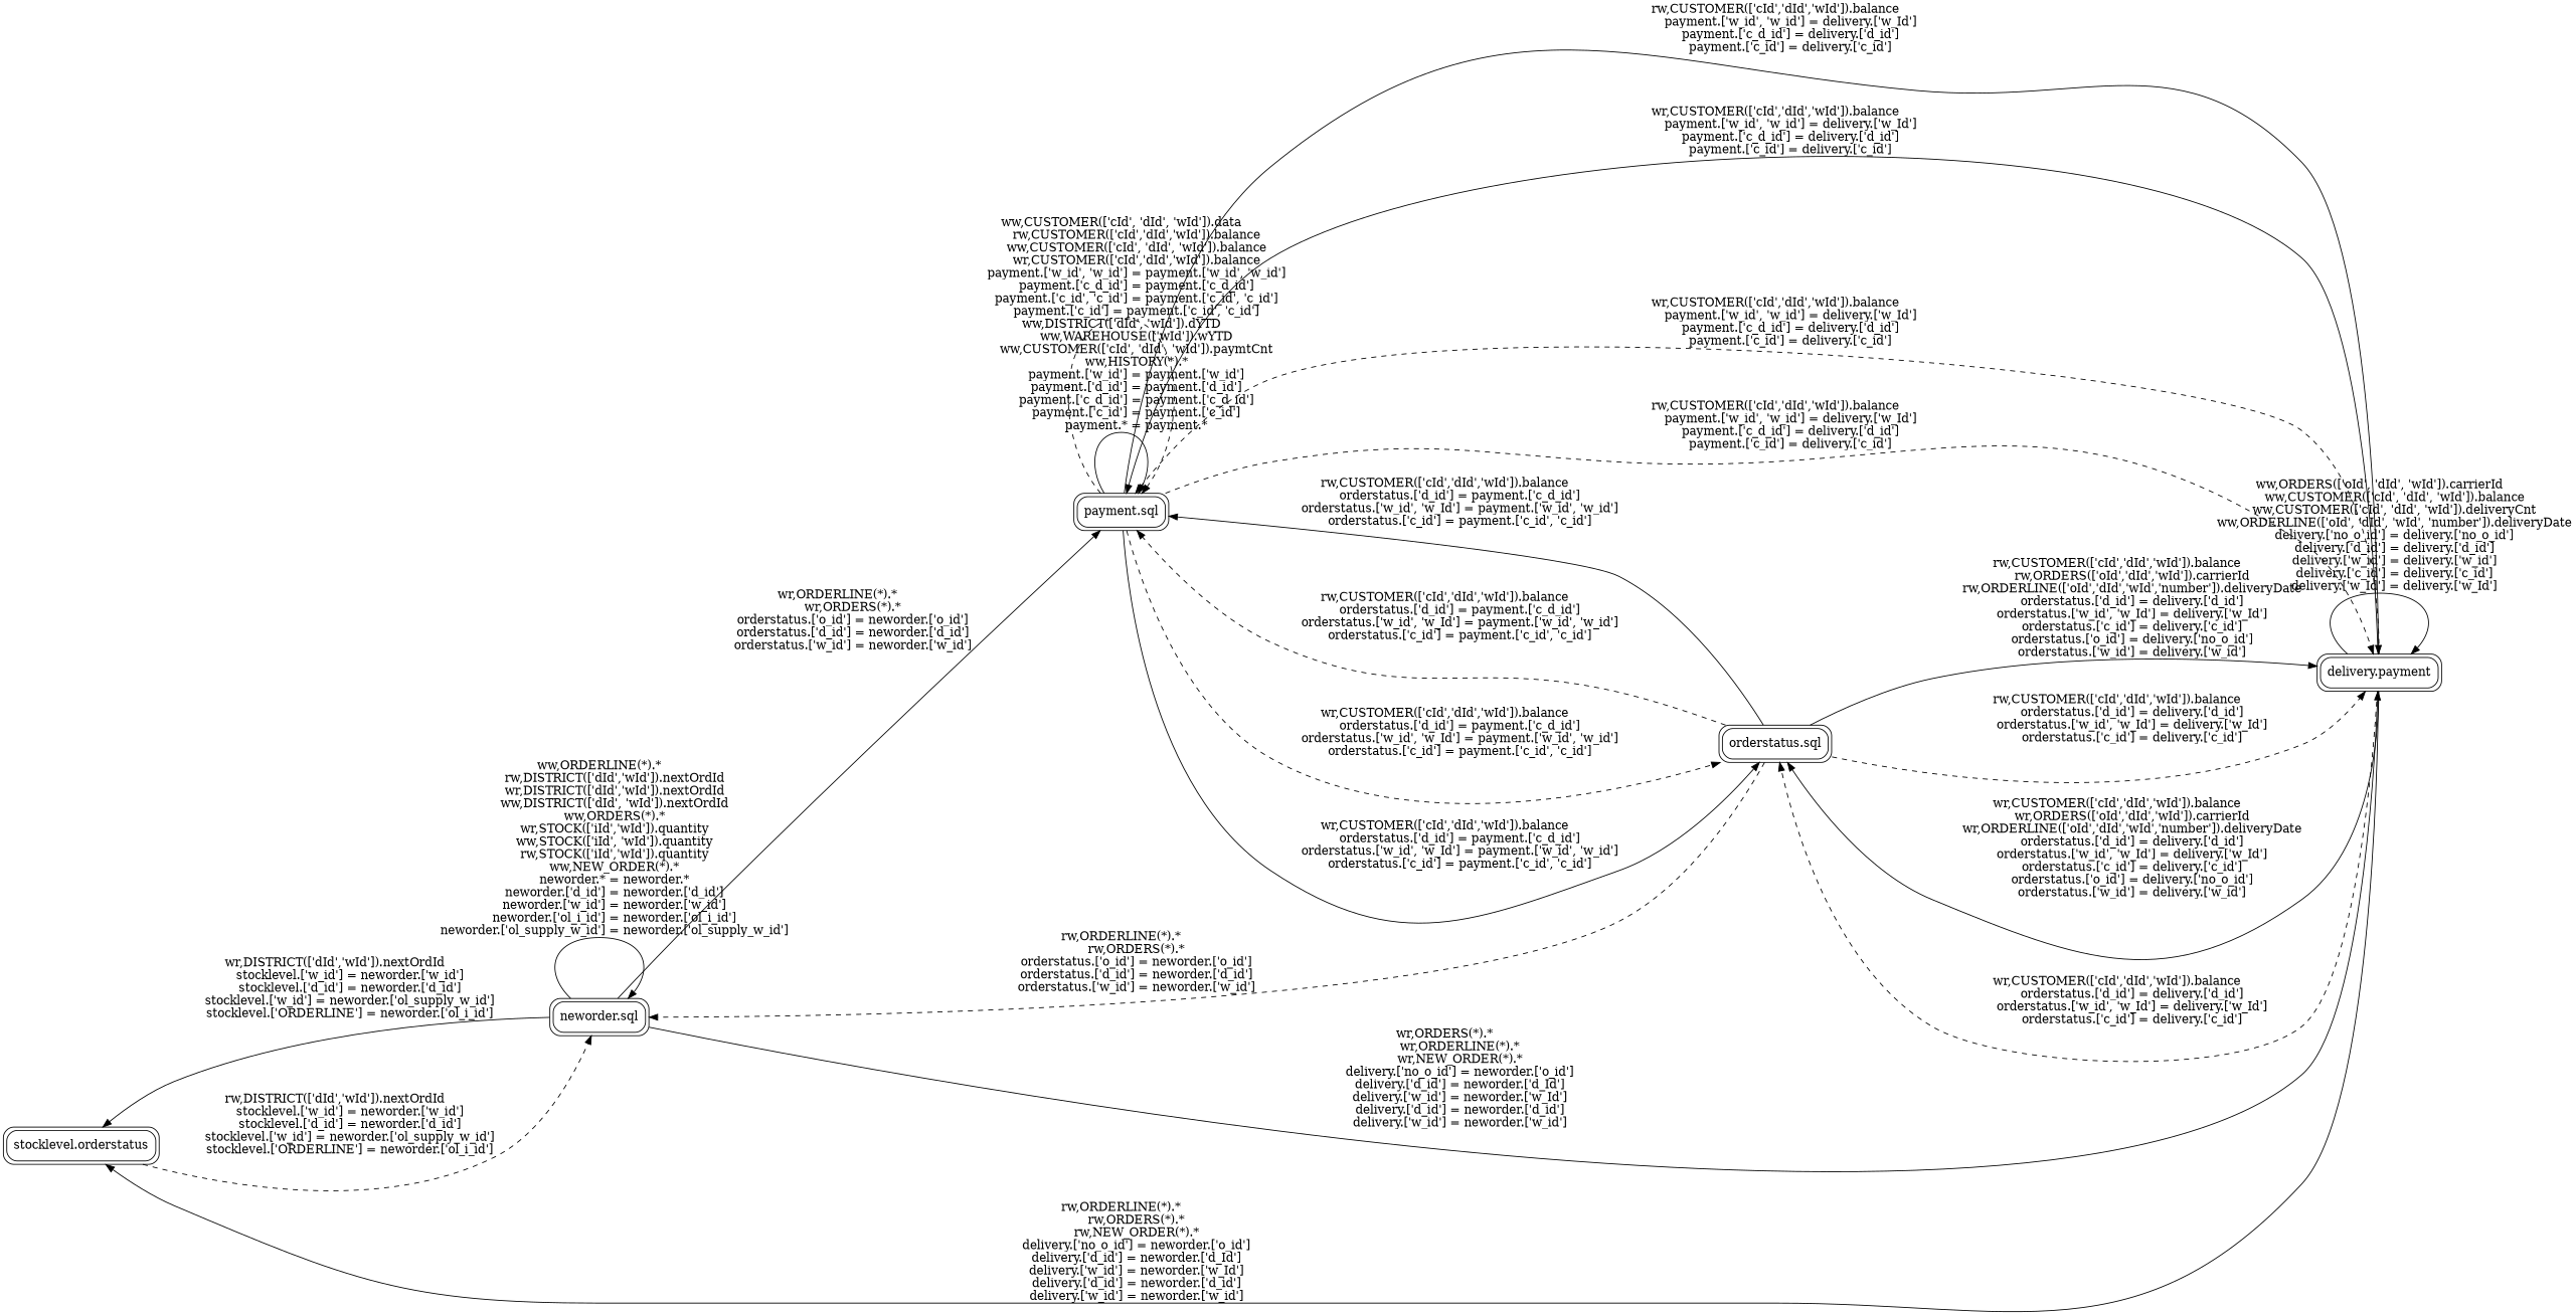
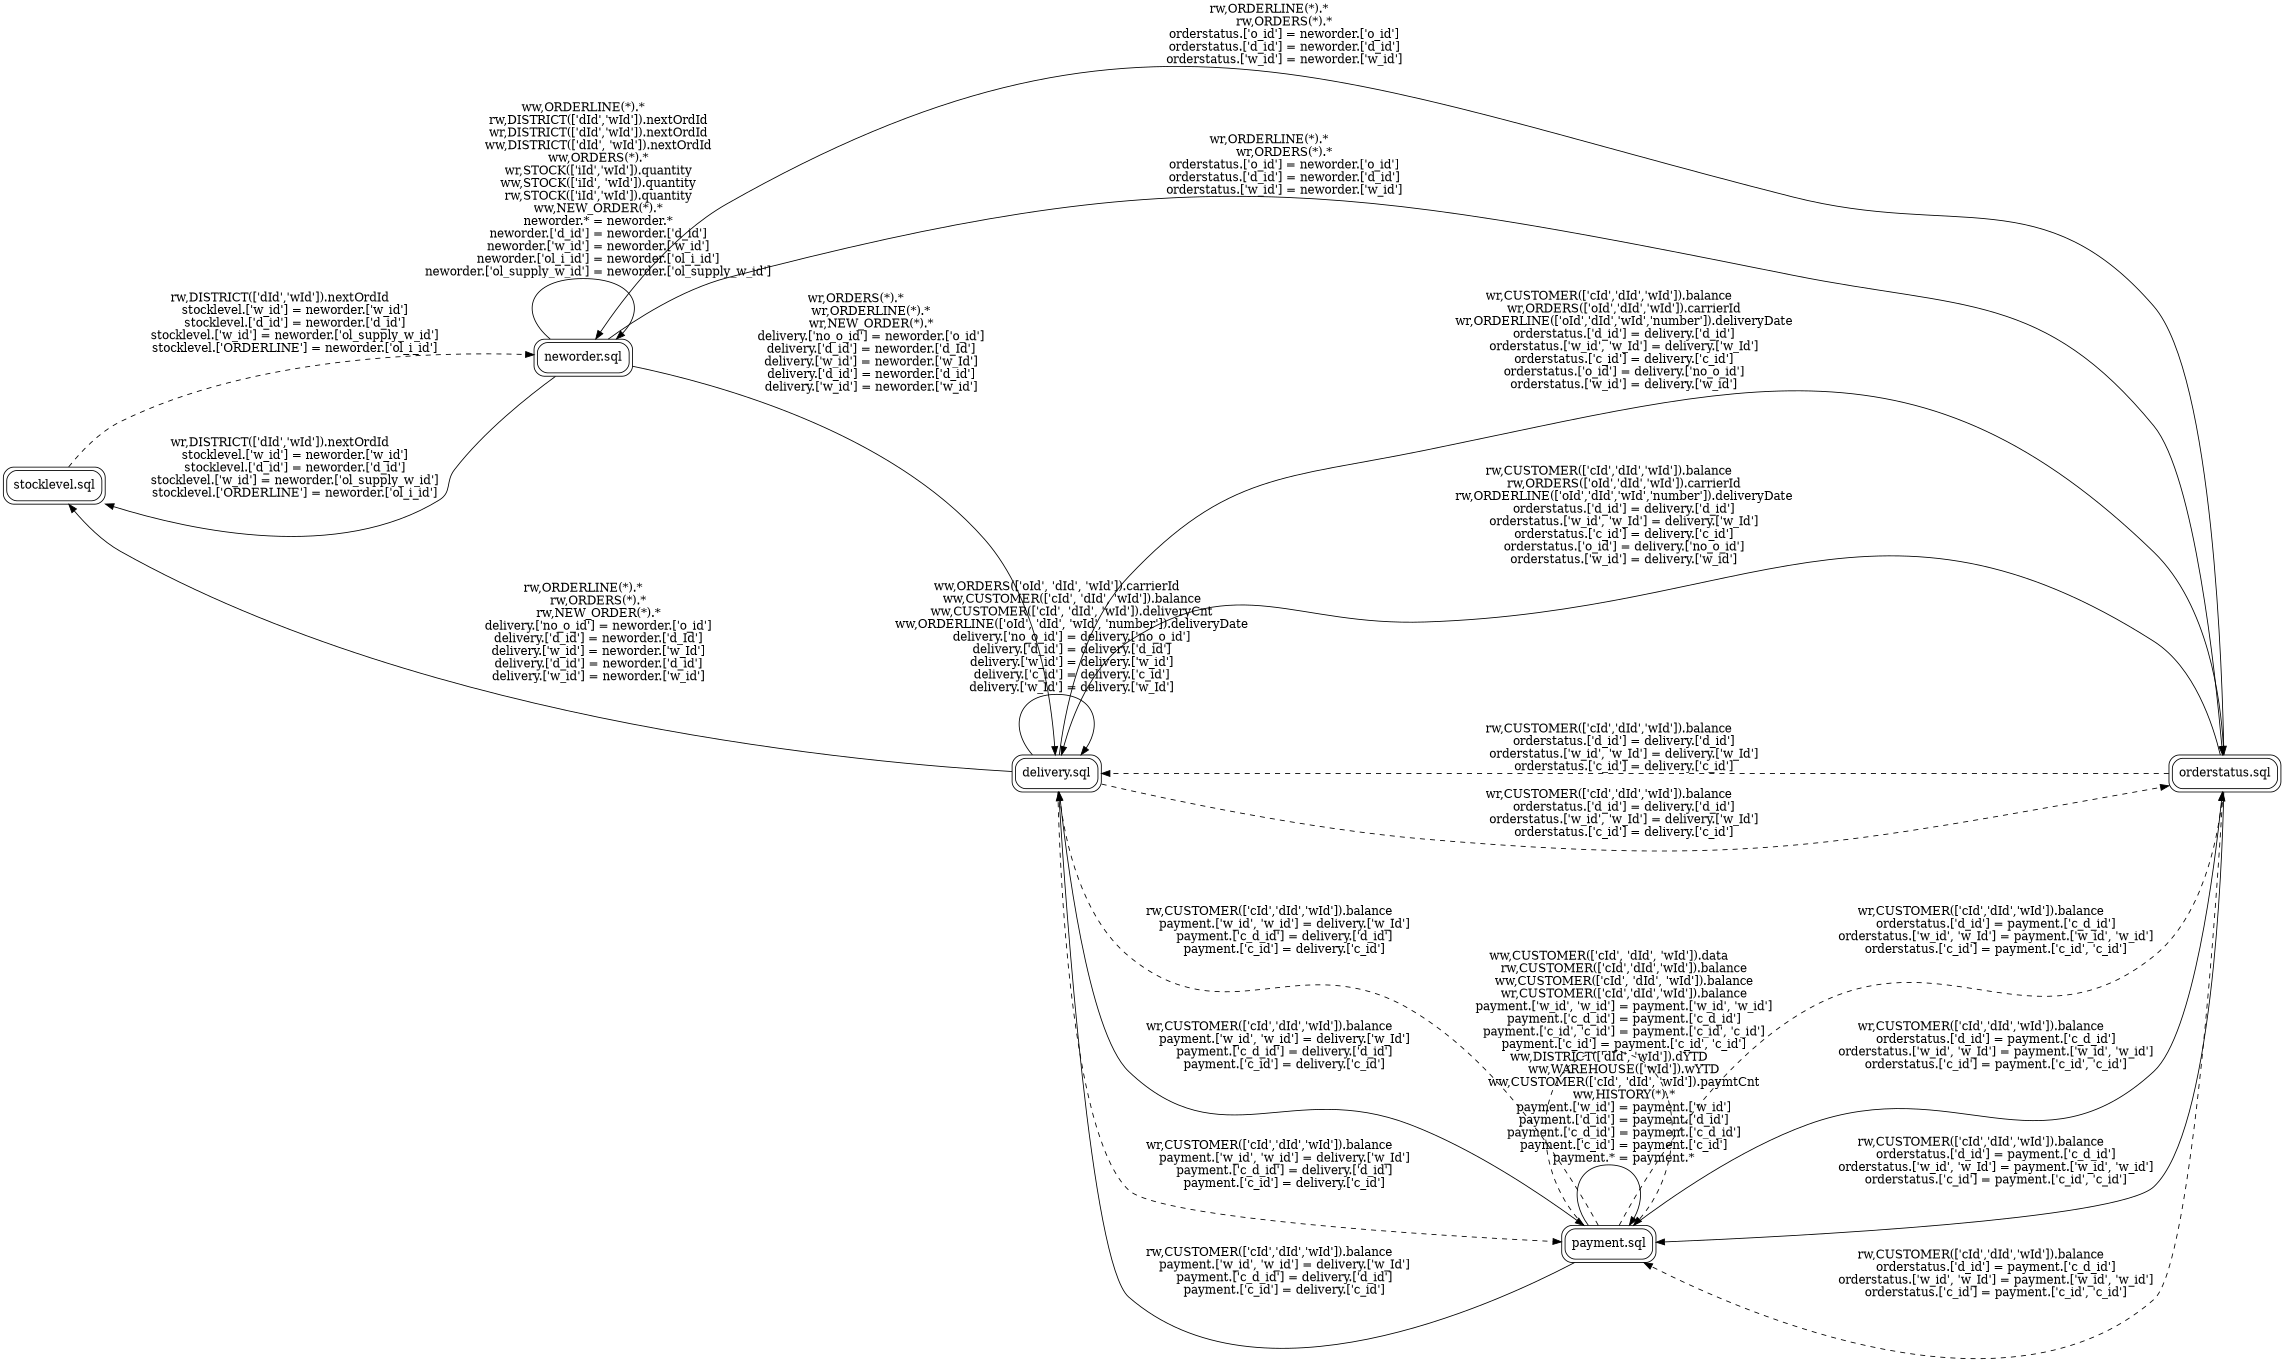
  digraph {
    nodesep=1.0
    rankdir=LR
    node [peripheries=2 shape=box style=rounded]
    edge [color=black style=solid]
-   "stocklevel.sql" [label="stocklevel.orderstatus"]
+   "stocklevel.sql"
    "neworder.sql"
    "orderstatus.sql"
-   "delivery.sql" [label="delivery.payment"]
+   "delivery.sql"
    "payment.sql"
    "stocklevel.sql" -> "neworder.sql" [label="rw,DISTRICT(['dId','wId']).nextOrdId\n	stocklevel.['w_id'] = neworder.['w_id']\n	stocklevel.['d_id'] = neworder.['d_id']\n	stocklevel.['w_id'] = neworder.['ol_supply_w_id']\n	stocklevel.['ORDERLINE'] = neworder.['ol_i_id']" style=dashed]
    "neworder.sql" -> "stocklevel.sql" [label="wr,DISTRICT(['dId','wId']).nextOrdId\n	stocklevel.['w_id'] = neworder.['w_id']\n	stocklevel.['d_id'] = neworder.['d_id']\n	stocklevel.['w_id'] = neworder.['ol_supply_w_id']\n	stocklevel.['ORDERLINE'] = neworder.['ol_i_id']"]
    "neworder.sql" -> "neworder.sql" [label="ww,ORDERLINE(*).*\n	rw,DISTRICT(['dId','wId']).nextOrdId\n	wr,DISTRICT(['dId','wId']).nextOrdId\n	ww,DISTRICT(['dId', 'wId']).nextOrdId\n	ww,ORDERS(*).*\n	wr,STOCK(['iId','wId']).quantity\n	ww,STOCK(['iId', 'wId']).quantity\n	rw,STOCK(['iId','wId']).quantity\n	ww,NEW_ORDER(*).*\n	neworder.* = neworder.*\n	neworder.['d_id'] = neworder.['d_id']\n	neworder.['w_id'] = neworder.['w_id']\n	neworder.['ol_i_id'] = neworder.['ol_i_id']\n	neworder.['ol_supply_w_id'] = neworder.['ol_supply_w_id']"]
-   "neworder.sql" -> "payment.sql" [label="wr,ORDERLINE(*).*\n	wr,ORDERS(*).*\n	orderstatus.['o_id'] = neworder.['o_id']\n	orderstatus.['d_id'] = neworder.['d_id']\n	orderstatus.['w_id'] = neworder.['w_id']"]
+   "neworder.sql" -> "orderstatus.sql" [label="wr,ORDERLINE(*).*\n	wr,ORDERS(*).*\n	orderstatus.['o_id'] = neworder.['o_id']\n	orderstatus.['d_id'] = neworder.['d_id']\n	orderstatus.['w_id'] = neworder.['w_id']"]
    "neworder.sql" -> "delivery.sql" [label="wr,ORDERS(*).*\n	wr,ORDERLINE(*).*\n	wr,NEW_ORDER(*).*\n	delivery.['no_o_id'] = neworder.['o_id']\n	delivery.['d_id'] = neworder.['d_Id']\n	delivery.['w_id'] = neworder.['w_Id']\n	delivery.['d_id'] = neworder.['d_id']\n	delivery.['w_id'] = neworder.['w_id']"]
-   "orderstatus.sql" -> "neworder.sql" [label="rw,ORDERLINE(*).*\n	rw,ORDERS(*).*\n	orderstatus.['o_id'] = neworder.['o_id']\n	orderstatus.['d_id'] = neworder.['d_id']\n	orderstatus.['w_id'] = neworder.['w_id']" style=dashed]
+   "orderstatus.sql" -> "neworder.sql" [label="rw,ORDERLINE(*).*\n	rw,ORDERS(*).*\n	orderstatus.['o_id'] = neworder.['o_id']\n	orderstatus.['d_id'] = neworder.['d_id']\n	orderstatus.['w_id'] = neworder.['w_id']"]
    "orderstatus.sql" -> "delivery.sql" [label="rw,CUSTOMER(['cId','dId','wId']).balance\n	rw,ORDERS(['oId','dId','wId']).carrierId\n	rw,ORDERLINE(['oId','dId','wId','number']).deliveryDate\n	orderstatus.['d_id'] = delivery.['d_id']\n	orderstatus.['w_id', 'w_Id'] = delivery.['w_Id']\n	orderstatus.['c_id'] = delivery.['c_id']\n	orderstatus.['o_id'] = delivery.['no_o_id']\n	orderstatus.['w_id'] = delivery.['w_id']"]
    "orderstatus.sql" -> "delivery.sql" [label="rw,CUSTOMER(['cId','dId','wId']).balance\n	orderstatus.['d_id'] = delivery.['d_id']\n	orderstatus.['w_id', 'w_Id'] = delivery.['w_Id']\n	orderstatus.['c_id'] = delivery.['c_id']" style=dashed]
    "orderstatus.sql" -> "payment.sql" [label="rw,CUSTOMER(['cId','dId','wId']).balance\n	orderstatus.['d_id'] = payment.['c_d_id']\n	orderstatus.['w_id', 'w_Id'] = payment.['w_id', 'w_id']\n	orderstatus.['c_id'] = payment.['c_id', 'c_id']"]
    "orderstatus.sql" -> "payment.sql" [label="rw,CUSTOMER(['cId','dId','wId']).balance\n	orderstatus.['d_id'] = payment.['c_d_id']\n	orderstatus.['w_id', 'w_Id'] = payment.['w_id', 'w_id']\n	orderstatus.['c_id'] = payment.['c_id', 'c_id']" style=dashed]
    "delivery.sql" -> "stocklevel.sql" [label="rw,ORDERLINE(*).*\n	rw,ORDERS(*).*\n	rw,NEW_ORDER(*).*\n	delivery.['no_o_id'] = neworder.['o_id']\n	delivery.['d_id'] = neworder.['d_Id']\n	delivery.['w_id'] = neworder.['w_Id']\n	delivery.['d_id'] = neworder.['d_id']\n	delivery.['w_id'] = neworder.['w_id']"]
    "delivery.sql" -> "orderstatus.sql" [label="wr,CUSTOMER(['cId','dId','wId']).balance\n	wr,ORDERS(['oId','dId','wId']).carrierId\n	wr,ORDERLINE(['oId','dId','wId','number']).deliveryDate\n	orderstatus.['d_id'] = delivery.['d_id']\n	orderstatus.['w_id', 'w_Id'] = delivery.['w_Id']\n	orderstatus.['c_id'] = delivery.['c_id']\n	orderstatus.['o_id'] = delivery.['no_o_id']\n	orderstatus.['w_id'] = delivery.['w_id']"]
    "delivery.sql" -> "orderstatus.sql" [label="wr,CUSTOMER(['cId','dId','wId']).balance\n	orderstatus.['d_id'] = delivery.['d_id']\n	orderstatus.['w_id', 'w_Id'] = delivery.['w_Id']\n	orderstatus.['c_id'] = delivery.['c_id']" style=dashed]
    "delivery.sql" -> "delivery.sql" [label="ww,ORDERS(['oId', 'dId', 'wId']).carrierId\n	ww,CUSTOMER(['cId', 'dId', 'wId']).balance\n	ww,CUSTOMER(['cId', 'dId', 'wId']).deliveryCnt\n	ww,ORDERLINE(['oId', 'dId', 'wId', 'number']).deliveryDate\n	delivery.['no_o_id'] = delivery.['no_o_id']\n	delivery.['d_id'] = delivery.['d_id']\n	delivery.['w_id'] = delivery.['w_id']\n	delivery.['c_id'] = delivery.['c_id']\n	delivery.['w_Id'] = delivery.['w_Id']"]
    "delivery.sql" -> "payment.sql" [label="wr,CUSTOMER(['cId','dId','wId']).balance\n	payment.['w_id', 'w_id'] = delivery.['w_Id']\n	payment.['c_d_id'] = delivery.['d_id']\n	payment.['c_id'] = delivery.['c_id']"]
    "delivery.sql" -> "payment.sql" [label="wr,CUSTOMER(['cId','dId','wId']).balance\n	payment.['w_id', 'w_id'] = delivery.['w_Id']\n	payment.['c_d_id'] = delivery.['d_id']\n	payment.['c_id'] = delivery.['c_id']" style=dashed]
    "payment.sql" -> "orderstatus.sql" [label="wr,CUSTOMER(['cId','dId','wId']).balance\n	orderstatus.['d_id'] = payment.['c_d_id']\n	orderstatus.['w_id', 'w_Id'] = payment.['w_id', 'w_id']\n	orderstatus.['c_id'] = payment.['c_id', 'c_id']"]
    "payment.sql" -> "orderstatus.sql" [label="wr,CUSTOMER(['cId','dId','wId']).balance\n	orderstatus.['d_id'] = payment.['c_d_id']\n	orderstatus.['w_id', 'w_Id'] = payment.['w_id', 'w_id']\n	orderstatus.['c_id'] = payment.['c_id', 'c_id']" style=dashed]
    "payment.sql" -> "delivery.sql" [label="rw,CUSTOMER(['cId','dId','wId']).balance\n	payment.['w_id', 'w_id'] = delivery.['w_Id']\n	payment.['c_d_id'] = delivery.['d_id']\n	payment.['c_id'] = delivery.['c_id']"]
    "payment.sql" -> "delivery.sql" [label="rw,CUSTOMER(['cId','dId','wId']).balance\n	payment.['w_id', 'w_id'] = delivery.['w_Id']\n	payment.['c_d_id'] = delivery.['d_id']\n	payment.['c_id'] = delivery.['c_id']" style=dashed]
    "payment.sql" -> "payment.sql" [label="ww,DISTRICT(['dId', 'wId']).dYTD\n	ww,WAREHOUSE(['wId']).wYTD\n	ww,CUSTOMER(['cId', 'dId', 'wId']).paymtCnt\n	ww,HISTORY(*).*\n	payment.['w_id'] = payment.['w_id']\n	payment.['d_id'] = payment.['d_id']\n	payment.['c_d_id'] = payment.['c_d_id']\n	payment.['c_id'] = payment.['c_id']\n	payment.* = payment.*"]
    "payment.sql" -> "payment.sql" [label="ww,CUSTOMER(['cId', 'dId', 'wId']).data\n	rw,CUSTOMER(['cId','dId','wId']).balance\n	ww,CUSTOMER(['cId', 'dId', 'wId']).balance\n	wr,CUSTOMER(['cId','dId','wId']).balance\n	payment.['w_id', 'w_id'] = payment.['w_id', 'w_id']\n	payment.['c_d_id'] = payment.['c_d_id']\n	payment.['c_id', 'c_id'] = payment.['c_id', 'c_id']\n	payment.['c_id'] = payment.['c_id', 'c_id']" style=dashed]
  }
